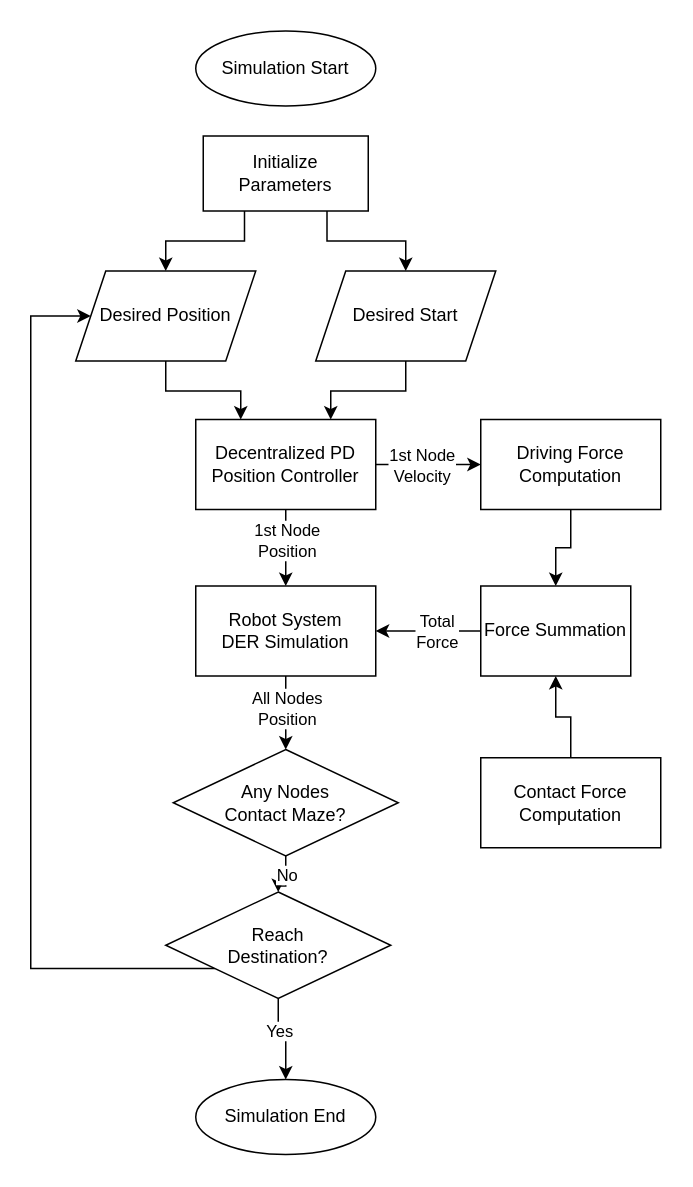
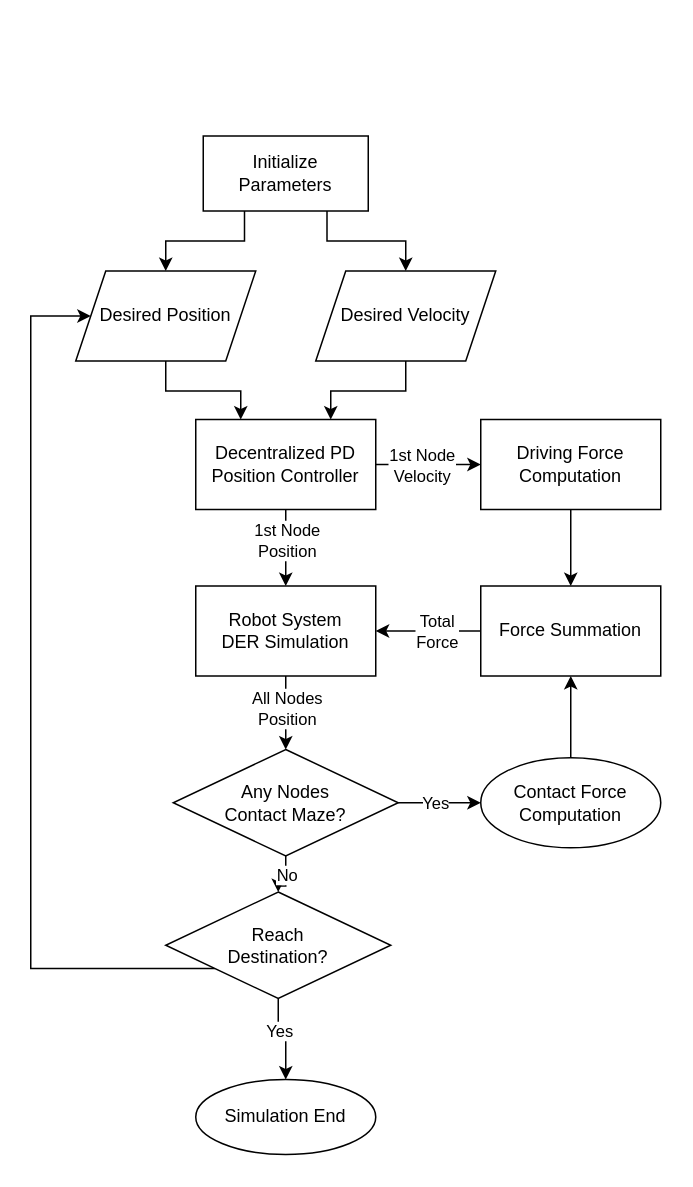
  <mxCell id="0" />
  <mxCell id="1" parent="0" />
- <mxCell id="2" value="Simulation Start" style="ellipse;whiteSpace=wrap;html=1;" parent="1" vertex="1"><mxGeometry x="130" y="20" width="120" height="50" as="geometry" /></mxCell>
  <mxCell id="3" style="edgeStyle=orthogonalEdgeStyle;rounded=0;orthogonalLoop=1;jettySize=auto;html=1;exitX=0.25;exitY=1;exitDx=0;exitDy=0;" edge="1" parent="1" source="5" target="7"><mxGeometry relative="1" as="geometry" /></mxCell>
  <mxCell id="4" style="edgeStyle=orthogonalEdgeStyle;rounded=0;orthogonalLoop=1;jettySize=auto;html=1;exitX=0.75;exitY=1;exitDx=0;exitDy=0;" edge="1" parent="1" source="5" target="9"><mxGeometry relative="1" as="geometry" /></mxCell>
  <mxCell id="5" value="Initialize Parameters" style="rounded=0;whiteSpace=wrap;html=1;" parent="1" vertex="1"><mxGeometry x="135" y="90" width="110" height="50" as="geometry" /></mxCell>
  <mxCell id="6" style="edgeStyle=orthogonalEdgeStyle;rounded=0;orthogonalLoop=1;jettySize=auto;html=1;exitX=0.5;exitY=1;exitDx=0;exitDy=0;entryX=0.25;entryY=0;entryDx=0;entryDy=0;" edge="1" parent="1" source="7" target="30"><mxGeometry relative="1" as="geometry" /></mxCell>
  <mxCell id="7" value="Desired Position" style="shape=parallelogram;perimeter=parallelogramPerimeter;whiteSpace=wrap;html=1;fixedSize=1;" parent="1" vertex="1"><mxGeometry x="50" y="180" width="120" height="60" as="geometry" /></mxCell>
  <mxCell id="8" style="edgeStyle=orthogonalEdgeStyle;rounded=0;orthogonalLoop=1;jettySize=auto;html=1;exitX=0.5;exitY=1;exitDx=0;exitDy=0;entryX=0.75;entryY=0;entryDx=0;entryDy=0;" edge="1" parent="1" source="9" target="30"><mxGeometry relative="1" as="geometry" /></mxCell>
- <mxCell id="9" value="Desired Start" style="shape=parallelogram;perimeter=parallelogramPerimeter;whiteSpace=wrap;html=1;fixedSize=1;" parent="1" vertex="1"><mxGeometry x="210" y="180" width="120" height="60" as="geometry" /></mxCell>
+ <mxCell id="9" value="Desired Velocity" style="shape=parallelogram;perimeter=parallelogramPerimeter;whiteSpace=wrap;html=1;fixedSize=1;" parent="1" vertex="1"><mxGeometry x="210" y="180" width="120" height="60" as="geometry" /></mxCell>
  <mxCell id="10" value="" style="edgeStyle=orthogonalEdgeStyle;rounded=0;orthogonalLoop=1;jettySize=auto;html=1;" edge="1" parent="1" source="12" target="17"><mxGeometry relative="1" as="geometry"><Array as="points"><mxPoint x="190" y="479" /><mxPoint x="190" y="479" /></Array></mxGeometry></mxCell>
  <mxCell id="11" value="All Nodes&lt;br&gt;Position" style="edgeLabel;html=1;align=center;verticalAlign=middle;resizable=0;points=[];" vertex="1" connectable="0" parent="10"><mxGeometry x="-0.161" relative="1" as="geometry"><mxPoint as="offset" /></mxGeometry></mxCell>
  <mxCell id="12" value="Robot System&lt;br&gt;DER Simulation" style="rounded=0;whiteSpace=wrap;html=1;" parent="1" vertex="1"><mxGeometry x="130" y="390" width="120" height="60" as="geometry" /></mxCell>
  <mxCell id="13" value="" style="edgeStyle=orthogonalEdgeStyle;rounded=0;orthogonalLoop=1;jettySize=auto;html=1;" edge="1" parent="1" source="17" target="34"><mxGeometry relative="1" as="geometry" /></mxCell>
  <mxCell id="14" value="No" style="edgeLabel;html=1;align=center;verticalAlign=middle;resizable=0;points=[];" vertex="1" connectable="0" parent="13"><mxGeometry x="-0.201" relative="1" as="geometry"><mxPoint as="offset" /></mxGeometry></mxCell>
+ <mxCell id="15" value="" style="edgeStyle=orthogonalEdgeStyle;rounded=0;orthogonalLoop=1;jettySize=auto;html=1;" edge="1" parent="1" source="17" target="21"><mxGeometry relative="1" as="geometry" /></mxCell>
+ <mxCell id="16" value="Yes" style="edgeLabel;html=1;align=center;verticalAlign=middle;resizable=0;points=[];" vertex="1" connectable="0" parent="15"><mxGeometry x="-0.222" y="-1" relative="1" as="geometry"><mxPoint x="3" y="-1" as="offset" /></mxGeometry></mxCell>
  <mxCell id="17" value="Any Nodes &lt;br&gt;Contact Maze?" style="rhombus;whiteSpace=wrap;html=1;" parent="1" vertex="1"><mxGeometry x="115" y="499" width="150" height="71" as="geometry" /></mxCell>
  <mxCell id="18" value="" style="edgeStyle=orthogonalEdgeStyle;rounded=0;orthogonalLoop=1;jettySize=auto;html=1;" edge="1" parent="1" source="19" target="24"><mxGeometry relative="1" as="geometry" /></mxCell>
  <mxCell id="19" value="Driving Force Computation" style="rounded=0;whiteSpace=wrap;html=1;" parent="1" vertex="1"><mxGeometry x="320" y="279" width="120" height="60" as="geometry" /></mxCell>
  <mxCell id="20" value="" style="edgeStyle=orthogonalEdgeStyle;rounded=0;orthogonalLoop=1;jettySize=auto;html=1;" edge="1" parent="1" source="21" target="24"><mxGeometry relative="1" as="geometry" /></mxCell>
- <mxCell id="21" value="Contact Force Computation" style="rounded=0;whiteSpace=wrap;html=1;" parent="1" vertex="1"><mxGeometry x="320" y="504.5" width="120" height="60" as="geometry" /></mxCell>
+ <mxCell id="21" value="Contact Force Computation" style="ellipse;whiteSpace=wrap;html=1;" parent="1" vertex="1"><mxGeometry x="320" y="504.5" width="120" height="60" as="geometry" /></mxCell>
  <mxCell id="22" style="edgeStyle=orthogonalEdgeStyle;rounded=0;orthogonalLoop=1;jettySize=auto;html=1;" edge="1" parent="1" source="24" target="12"><mxGeometry relative="1" as="geometry" /></mxCell>
  <mxCell id="23" value="Total&lt;br&gt;Force" style="edgeLabel;html=1;align=center;verticalAlign=middle;resizable=0;points=[];" vertex="1" connectable="0" parent="22"><mxGeometry x="-0.131" y="1" relative="1" as="geometry"><mxPoint y="-1" as="offset" /></mxGeometry></mxCell>
- <mxCell id="24" value="Force Summation" style="rounded=0;whiteSpace=wrap;html=1;" parent="1" vertex="1"><mxGeometry x="320" y="390" width="100" height="60" as="geometry" /></mxCell>
+ <mxCell id="24" value="Force Summation" style="rounded=0;whiteSpace=wrap;html=1;" parent="1" vertex="1"><mxGeometry x="320" y="390" width="120" height="60" as="geometry" /></mxCell>
  <mxCell id="25" value="Simulation End" style="ellipse;whiteSpace=wrap;html=1;" parent="1" vertex="1"><mxGeometry x="130" y="719" width="120" height="50" as="geometry" /></mxCell>
  <mxCell id="26" value="" style="edgeStyle=orthogonalEdgeStyle;rounded=0;orthogonalLoop=1;jettySize=auto;html=1;" edge="1" parent="1" source="30" target="12"><mxGeometry relative="1" as="geometry"><Array as="points"><mxPoint x="190" y="359" /><mxPoint x="190" y="359" /></Array></mxGeometry></mxCell>
  <mxCell id="27" value="1st Node&lt;br&gt;Position" style="edgeLabel;html=1;align=center;verticalAlign=middle;resizable=0;points=[];" vertex="1" connectable="0" parent="26"><mxGeometry x="-0.288" y="1" relative="1" as="geometry"><mxPoint x="-1" y="2" as="offset" /></mxGeometry></mxCell>
  <mxCell id="28" value="" style="edgeStyle=orthogonalEdgeStyle;rounded=0;orthogonalLoop=1;jettySize=auto;html=1;" edge="1" parent="1" source="30" target="19"><mxGeometry relative="1" as="geometry" /></mxCell>
  <mxCell id="29" value="1st Node&lt;br&gt;Velocity" style="edgeLabel;html=1;align=center;verticalAlign=middle;resizable=0;points=[];" vertex="1" connectable="0" parent="28"><mxGeometry x="-0.278" relative="1" as="geometry"><mxPoint x="5" as="offset" /></mxGeometry></mxCell>
  <mxCell id="30" value="Decentralized PD Position Controller" style="rounded=0;whiteSpace=wrap;html=1;" vertex="1" parent="1"><mxGeometry x="130" y="279" width="120" height="60" as="geometry" /></mxCell>
  <mxCell id="31" value="" style="edgeStyle=orthogonalEdgeStyle;rounded=0;orthogonalLoop=1;jettySize=auto;html=1;" edge="1" parent="1" source="34" target="25"><mxGeometry relative="1" as="geometry" /></mxCell>
  <mxCell id="32" value="Yes" style="edgeLabel;html=1;align=center;verticalAlign=middle;resizable=0;points=[];" vertex="1" connectable="0" parent="31"><mxGeometry x="-0.296" relative="1" as="geometry"><mxPoint as="offset" /></mxGeometry></mxCell>
  <mxCell id="33" style="edgeStyle=orthogonalEdgeStyle;rounded=0;orthogonalLoop=1;jettySize=auto;html=1;entryX=0;entryY=0.5;entryDx=0;entryDy=0;" edge="1" parent="1" source="34" target="7"><mxGeometry relative="1" as="geometry"><Array as="points"><mxPoint x="20" y="645" /><mxPoint x="20" y="210" /></Array></mxGeometry></mxCell>
  <mxCell id="34" value="Reach&lt;br&gt;Destination?" style="rhombus;whiteSpace=wrap;html=1;" vertex="1" parent="1"><mxGeometry x="110" y="594" width="150" height="71" as="geometry" /></mxCell>
